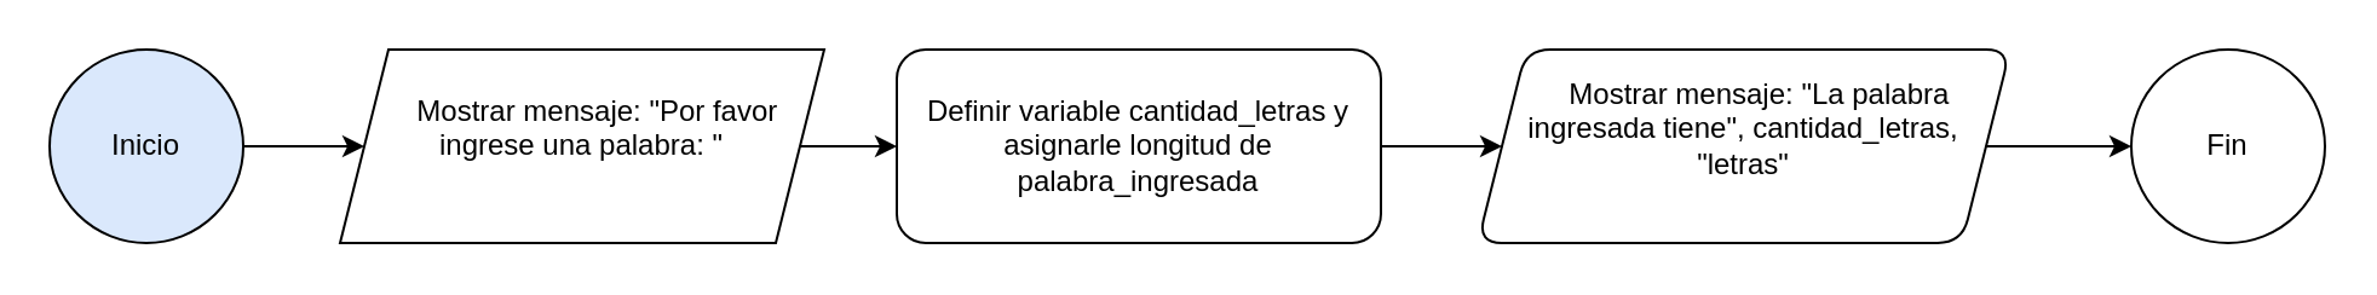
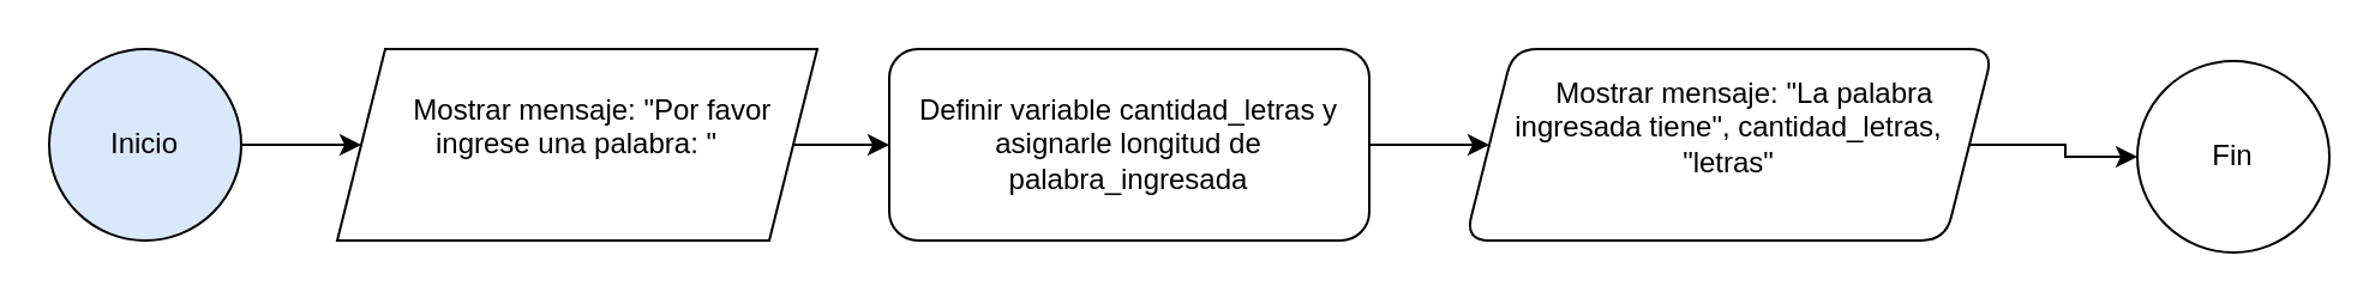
  <mxCell id="0" />
  <mxCell id="1" parent="0" />
  <mxCell id="2" value="" style="edgeStyle=orthogonalEdgeStyle;rounded=0;orthogonalLoop=1;jettySize=auto;html=1;" edge="1" parent="1" source="3" target="5"><mxGeometry relative="1" as="geometry" /></mxCell>
  <mxCell id="3" value="Inicio" style="ellipse;whiteSpace=wrap;html=1;aspect=fixed;fillColor=#dae8fc;" vertex="1" parent="1"><mxGeometry x="20" y="20" width="80" height="80" as="geometry" /></mxCell>
  <mxCell id="4" value="" style="edgeStyle=orthogonalEdgeStyle;rounded=0;orthogonalLoop=1;jettySize=auto;html=1;" edge="1" parent="1" source="5" target="7"><mxGeometry relative="1" as="geometry" /></mxCell>
  <mxCell id="5" value="&lt;div&gt;&amp;nbsp; &amp;nbsp; Mostrar mensaje: &quot;Por favor ingrese una palabra: &quot;&lt;/div&gt;&lt;div&gt;&lt;br&gt;&lt;/div&gt;" style="shape=parallelogram;perimeter=parallelogramPerimeter;whiteSpace=wrap;html=1;fixedSize=1;" vertex="1" parent="1"><mxGeometry x="140" y="20" width="200" height="80" as="geometry" /></mxCell>
  <mxCell id="6" value="" style="edgeStyle=orthogonalEdgeStyle;rounded=0;orthogonalLoop=1;jettySize=auto;html=1;" edge="1" parent="1" source="7" target="9"><mxGeometry relative="1" as="geometry" /></mxCell>
  <mxCell id="7" value="Definir variable cantidad_letras y asignarle longitud de palabra_ingresada" style="rounded=1;whiteSpace=wrap;html=1;" vertex="1" parent="1"><mxGeometry x="370" y="20" width="200" height="80" as="geometry" /></mxCell>
  <mxCell id="8" value="" style="edgeStyle=orthogonalEdgeStyle;rounded=0;orthogonalLoop=1;jettySize=auto;html=1;" edge="1" parent="1" source="9" target="10"><mxGeometry relative="1" as="geometry" /></mxCell>
  <mxCell id="9" value="&lt;div&gt;&amp;nbsp; &amp;nbsp; Mostrar mensaje: &quot;La palabra ingresada tiene&quot;, cantidad_letras, &quot;letras&quot;&lt;/div&gt;&lt;div&gt;&lt;br&gt;&lt;/div&gt;" style="shape=parallelogram;perimeter=parallelogramPerimeter;whiteSpace=wrap;html=1;fixedSize=1;rounded=1;" vertex="1" parent="1"><mxGeometry x="610" y="20" width="220" height="80" as="geometry" /></mxCell>
- <mxCell id="10" value="Fin" style="ellipse;whiteSpace=wrap;html=1;rounded=1;" vertex="1" parent="1"><mxGeometry x="880" y="20" width="80" height="80" as="geometry" /></mxCell>
+ <mxCell id="10" value="Fin" style="ellipse;whiteSpace=wrap;html=1;rounded=1;" vertex="1" parent="1"><mxGeometry x="890" y="25" width="80" height="80" as="geometry" /></mxCell>
